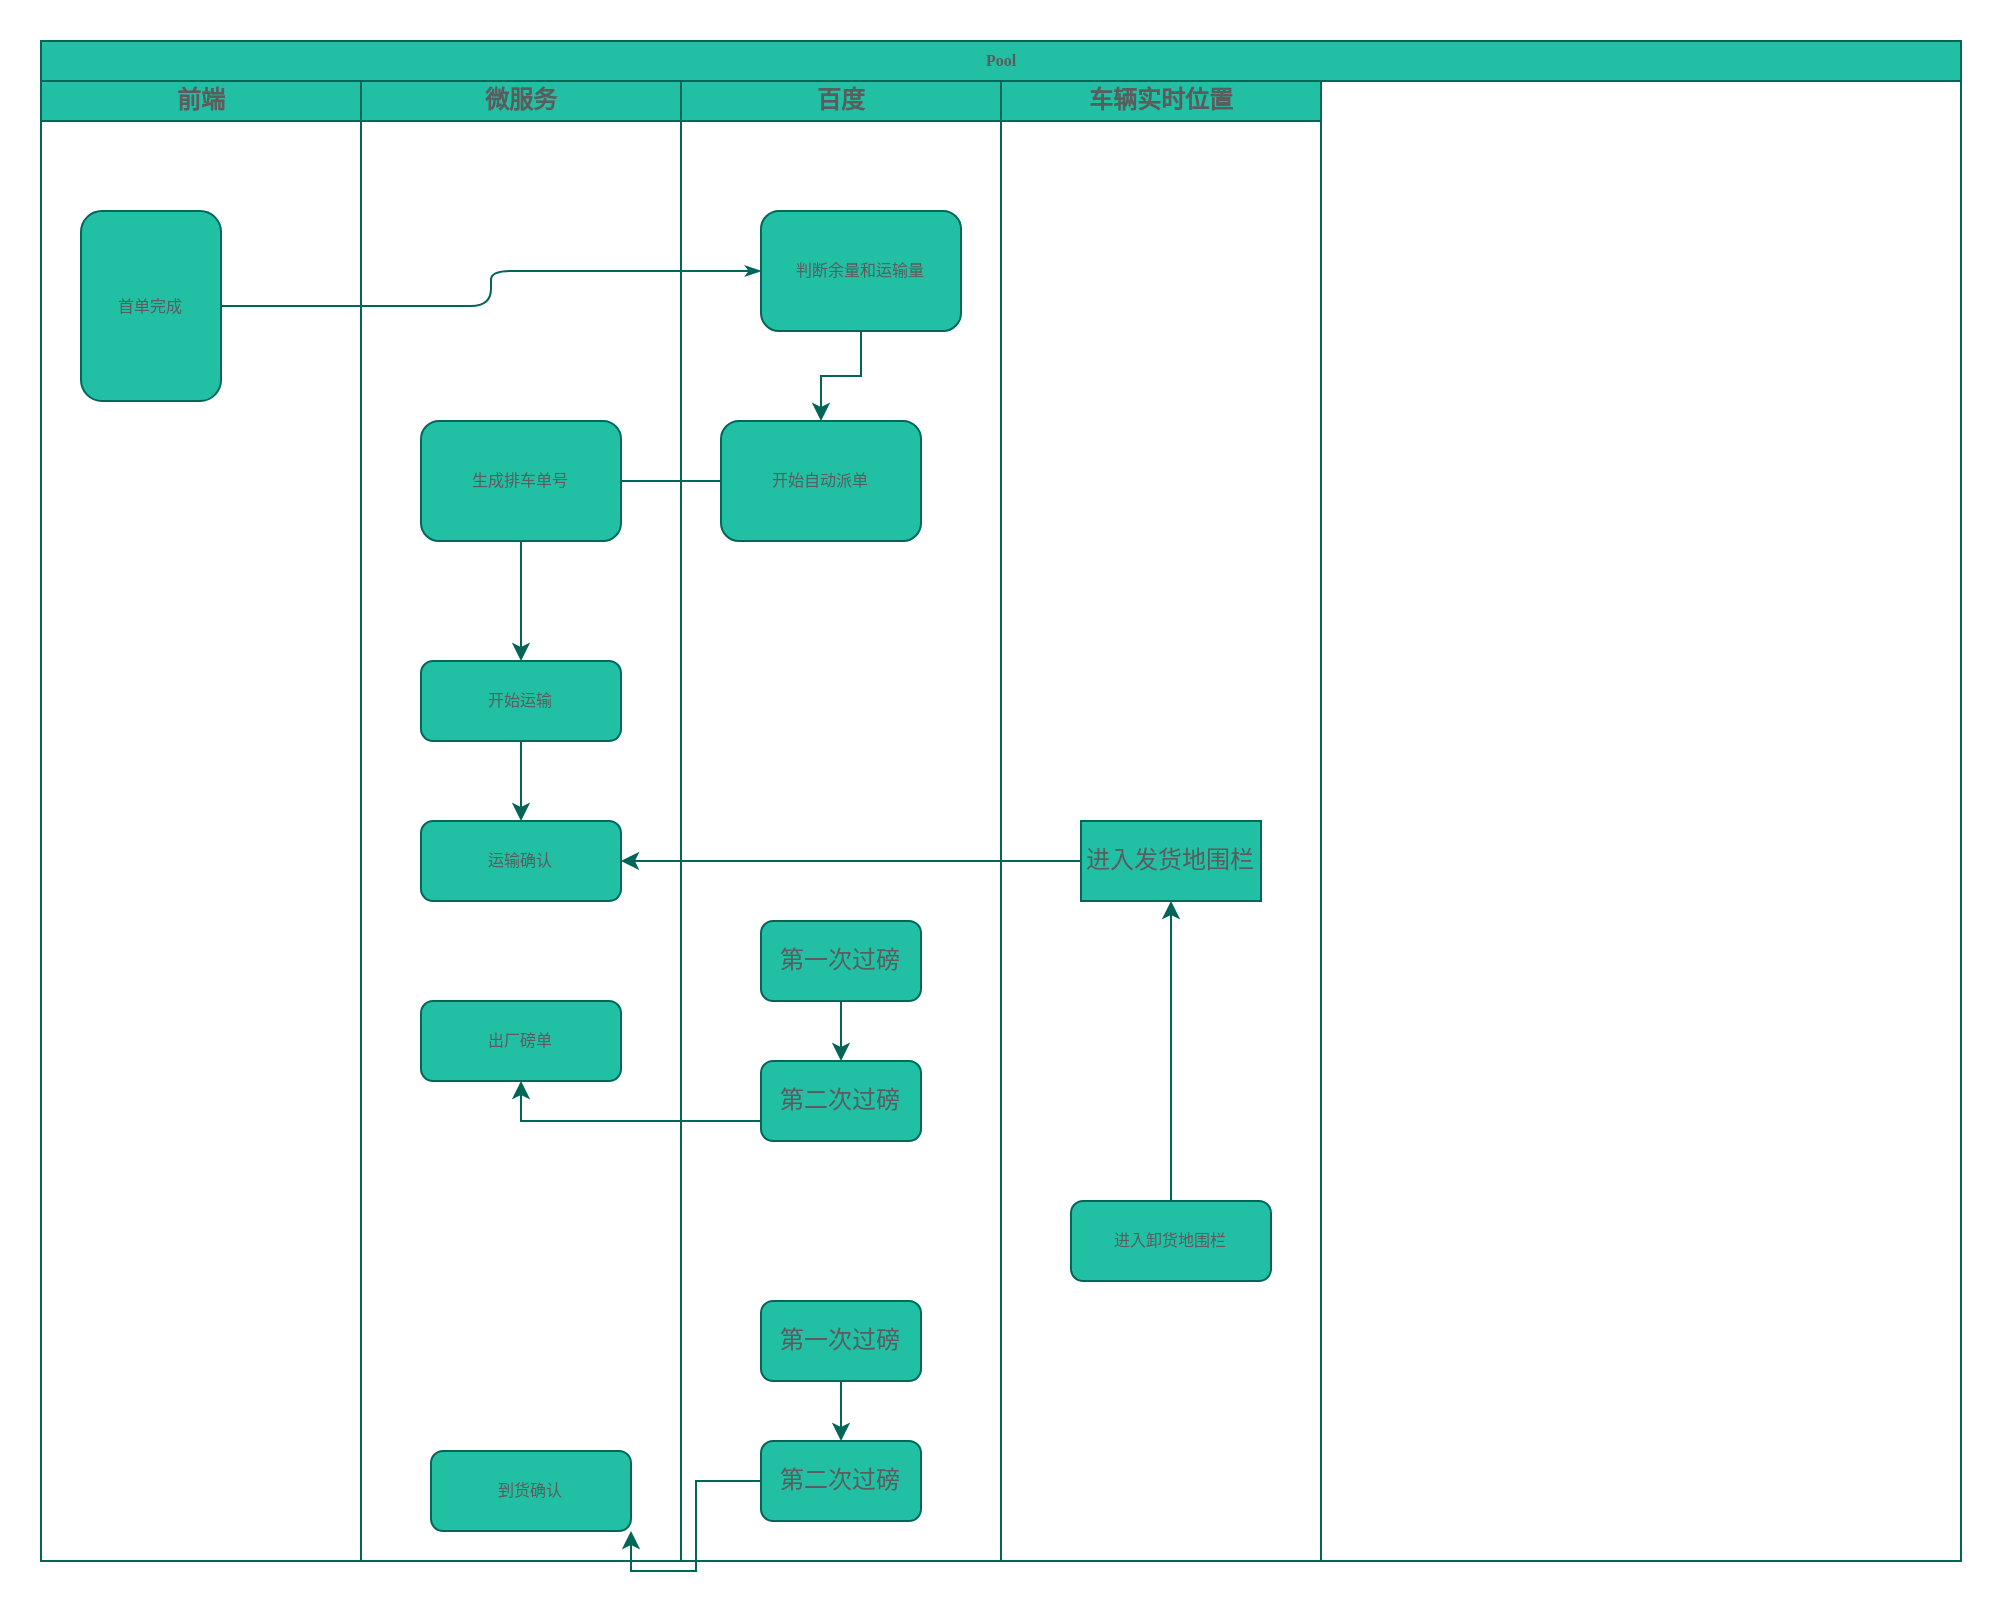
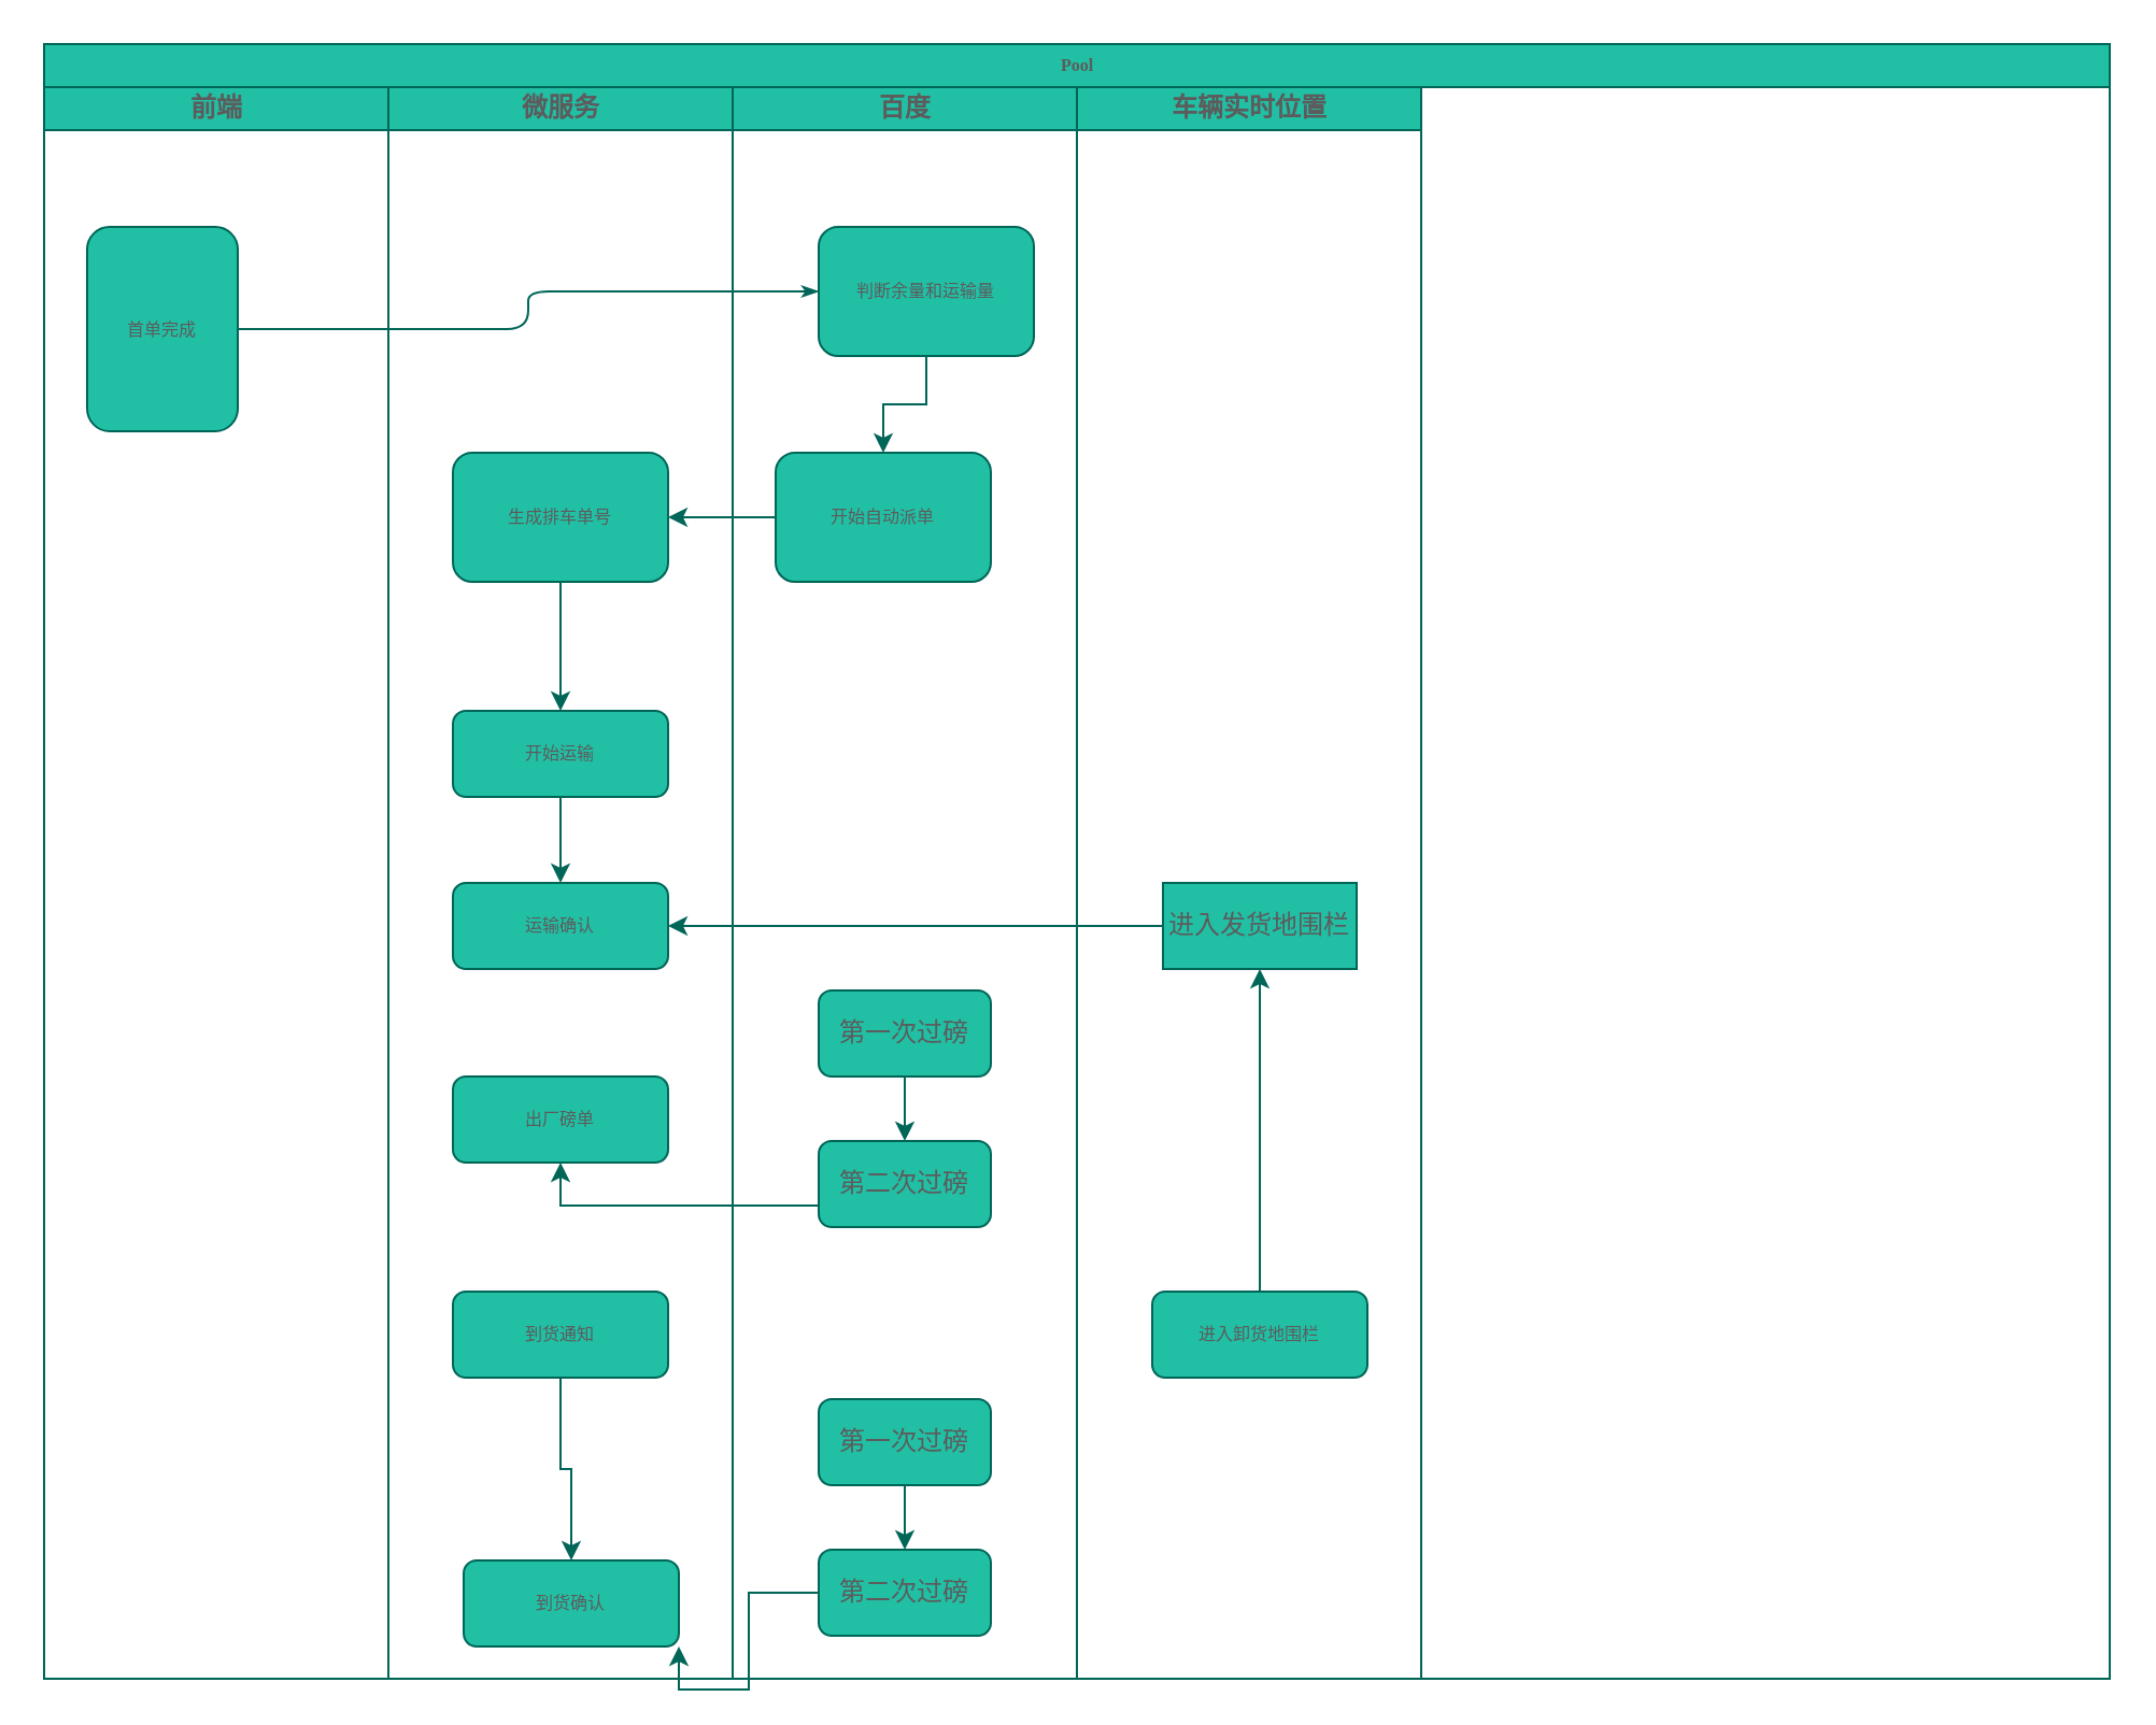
  <mxCell id="0" />
  <mxCell id="1" parent="0" />
  <mxCell id="2" value="Pool" style="swimlane;html=1;childLayout=stackLayout;startSize=20;rounded=0;shadow=0;labelBackgroundColor=none;strokeWidth=1;fontFamily=Verdana;fontSize=8;align=center;fillColor=#21C0A5;fontColor=#5C5C5C;strokeColor=#006658;" parent="1" vertex="1"><mxGeometry x="20" y="20" width="960" height="760" as="geometry" /></mxCell>
  <mxCell id="3" value="前端" style="swimlane;html=1;startSize=20;fillColor=#21C0A5;fontColor=#5C5C5C;strokeColor=#006658;labelBackgroundColor=none;" parent="2" vertex="1"><mxGeometry y="20" width="160" height="740" as="geometry" /></mxCell>
  <mxCell id="4" value="首单完成" style="rounded=1;whiteSpace=wrap;html=1;shadow=0;labelBackgroundColor=none;strokeWidth=1;fontFamily=Verdana;fontSize=8;align=center;fillColor=#21C0A5;strokeColor=#006658;fontColor=#5C5C5C;" parent="3" vertex="1"><mxGeometry x="20" y="65" width="70" height="95" as="geometry" /></mxCell>
  <mxCell id="5" style="edgeStyle=orthogonalEdgeStyle;rounded=1;html=1;labelBackgroundColor=none;startArrow=none;startFill=0;startSize=5;endArrow=classicThin;endFill=1;endSize=5;jettySize=auto;orthogonalLoop=1;strokeWidth=1;fontFamily=Verdana;fontSize=8;entryX=0;entryY=0.5;entryDx=0;entryDy=0;strokeColor=#006658;fontColor=default;" parent="2" source="4" target="18" edge="1"><mxGeometry relative="1" as="geometry"><mxPoint x="190" y="115" as="targetPoint" /></mxGeometry></mxCell>
  <mxCell id="6" value="微服务" style="swimlane;html=1;startSize=20;fillColor=#21C0A5;fontColor=#5C5C5C;strokeColor=#006658;labelBackgroundColor=none;" parent="2" vertex="1"><mxGeometry x="160" y="20" width="160" height="740" as="geometry" /></mxCell>
  <mxCell id="7" value="" style="edgeStyle=orthogonalEdgeStyle;rounded=0;orthogonalLoop=1;jettySize=auto;html=1;labelBackgroundColor=none;strokeColor=#006658;fontColor=default;" edge="1" parent="6" source="8" target="10"><mxGeometry relative="1" as="geometry" /></mxCell>
  <mxCell id="8" value="生成排车单号" style="rounded=1;whiteSpace=wrap;html=1;shadow=0;labelBackgroundColor=none;strokeWidth=1;fontFamily=Verdana;fontSize=8;align=center;fillColor=#21C0A5;strokeColor=#006658;fontColor=#5C5C5C;" parent="6" vertex="1"><mxGeometry x="30" y="170" width="100" height="60" as="geometry" /></mxCell>
  <mxCell id="9" value="" style="edgeStyle=orthogonalEdgeStyle;rounded=0;orthogonalLoop=1;jettySize=auto;html=1;labelBackgroundColor=none;strokeColor=#006658;fontColor=default;" edge="1" parent="6" source="10" target="11"><mxGeometry relative="1" as="geometry" /></mxCell>
  <mxCell id="10" value="开始运输" style="whiteSpace=wrap;html=1;fontSize=8;fontFamily=Verdana;rounded=1;shadow=0;labelBackgroundColor=none;strokeWidth=1;fillColor=#21C0A5;strokeColor=#006658;fontColor=#5C5C5C;" vertex="1" parent="6"><mxGeometry x="30" y="290" width="100" height="40" as="geometry" /></mxCell>
  <mxCell id="11" value="运输确认" style="whiteSpace=wrap;html=1;fontSize=8;fontFamily=Verdana;rounded=1;shadow=0;labelBackgroundColor=none;strokeWidth=1;fillColor=#21C0A5;strokeColor=#006658;fontColor=#5C5C5C;" vertex="1" parent="6"><mxGeometry x="30" y="370" width="100" height="40" as="geometry" /></mxCell>
  <mxCell id="12" value="出厂磅单" style="whiteSpace=wrap;html=1;fontSize=8;fontFamily=Verdana;rounded=1;shadow=0;labelBackgroundColor=none;strokeWidth=1;fillColor=#21C0A5;strokeColor=#006658;fontColor=#5C5C5C;" vertex="1" parent="6"><mxGeometry x="30" y="460" width="100" height="40" as="geometry" /></mxCell>
+ <mxCell id="13" value="" style="edgeStyle=orthogonalEdgeStyle;rounded=0;orthogonalLoop=1;jettySize=auto;html=1;labelBackgroundColor=none;strokeColor=#006658;fontColor=default;" edge="1" parent="6" source="14" target="15"><mxGeometry relative="1" as="geometry" /></mxCell>
+ <mxCell id="14" value="到货通知" style="whiteSpace=wrap;html=1;fontSize=8;fontFamily=Verdana;rounded=1;shadow=0;labelBackgroundColor=none;strokeWidth=1;fillColor=#21C0A5;strokeColor=#006658;fontColor=#5C5C5C;" vertex="1" parent="6"><mxGeometry x="30" y="560" width="100" height="40" as="geometry" /></mxCell>
  <mxCell id="15" value="到货确认" style="whiteSpace=wrap;html=1;fontSize=8;fontFamily=Verdana;rounded=1;shadow=0;labelBackgroundColor=none;strokeWidth=1;fillColor=#21C0A5;strokeColor=#006658;fontColor=#5C5C5C;" vertex="1" parent="6"><mxGeometry x="35" y="685" width="100" height="40" as="geometry" /></mxCell>
  <mxCell id="16" value="百度" style="swimlane;html=1;startSize=20;fillColor=#21C0A5;fontColor=#5C5C5C;strokeColor=#006658;labelBackgroundColor=none;" parent="2" vertex="1"><mxGeometry x="320" y="20" width="160" height="740" as="geometry" /></mxCell>
  <mxCell id="17" value="" style="edgeStyle=orthogonalEdgeStyle;rounded=0;orthogonalLoop=1;jettySize=auto;html=1;labelBackgroundColor=none;strokeColor=#006658;fontColor=default;" edge="1" parent="16" source="18" target="19"><mxGeometry relative="1" as="geometry" /></mxCell>
  <mxCell id="18" value="判断余量和运输量" style="rounded=1;whiteSpace=wrap;html=1;shadow=0;labelBackgroundColor=none;strokeWidth=1;fontFamily=Verdana;fontSize=8;align=center;fillColor=#21C0A5;strokeColor=#006658;fontColor=#5C5C5C;" vertex="1" parent="16"><mxGeometry x="40" y="65" width="100" height="60" as="geometry" /></mxCell>
  <mxCell id="19" value="开始自动派单" style="rounded=1;whiteSpace=wrap;html=1;shadow=0;labelBackgroundColor=none;strokeWidth=1;fontFamily=Verdana;fontSize=8;align=center;fillColor=#21C0A5;strokeColor=#006658;fontColor=#5C5C5C;" vertex="1" parent="16"><mxGeometry x="20" y="170" width="100" height="60" as="geometry" /></mxCell>
  <mxCell id="20" value="" style="edgeStyle=orthogonalEdgeStyle;rounded=0;orthogonalLoop=1;jettySize=auto;html=1;labelBackgroundColor=none;strokeColor=#006658;fontColor=default;" edge="1" parent="16" source="21" target="22"><mxGeometry relative="1" as="geometry" /></mxCell>
  <mxCell id="21" value="第一次过磅" style="rounded=1;whiteSpace=wrap;html=1;labelBackgroundColor=none;fillColor=#21C0A5;strokeColor=#006658;fontColor=#5C5C5C;" vertex="1" parent="16"><mxGeometry x="40" y="420" width="80" height="40" as="geometry" /></mxCell>
  <mxCell id="22" value="第二次过磅" style="rounded=1;whiteSpace=wrap;html=1;labelBackgroundColor=none;fillColor=#21C0A5;strokeColor=#006658;fontColor=#5C5C5C;" vertex="1" parent="16"><mxGeometry x="40" y="490" width="80" height="40" as="geometry" /></mxCell>
  <mxCell id="23" value="第一次过磅" style="rounded=1;whiteSpace=wrap;html=1;labelBackgroundColor=none;fillColor=#21C0A5;strokeColor=#006658;fontColor=#5C5C5C;" vertex="1" parent="16"><mxGeometry x="40" y="610" width="80" height="40" as="geometry" /></mxCell>
  <mxCell id="24" value="第二次过磅" style="rounded=1;whiteSpace=wrap;html=1;labelBackgroundColor=none;fillColor=#21C0A5;strokeColor=#006658;fontColor=#5C5C5C;" vertex="1" parent="16"><mxGeometry x="40" y="680" width="80" height="40" as="geometry" /></mxCell>
  <mxCell id="25" value="" style="edgeStyle=orthogonalEdgeStyle;rounded=0;orthogonalLoop=1;jettySize=auto;html=1;labelBackgroundColor=none;strokeColor=#006658;fontColor=default;" edge="1" parent="16" source="23" target="24"><mxGeometry relative="1" as="geometry" /></mxCell>
- <mxCell id="26" value="" style="edgeStyle=orthogonalEdgeStyle;rounded=0;orthogonalLoop=1;jettySize=auto;html=1;labelBackgroundColor=none;strokeColor=#006658;fontColor=default;endArrow=none;" edge="1" parent="2" source="19" target="8"><mxGeometry relative="1" as="geometry" /></mxCell>
+ <mxCell id="26" value="" style="edgeStyle=orthogonalEdgeStyle;rounded=0;orthogonalLoop=1;jettySize=auto;html=1;labelBackgroundColor=none;strokeColor=#006658;fontColor=default;" edge="1" parent="2" source="19" target="8"><mxGeometry relative="1" as="geometry" /></mxCell>
  <mxCell id="27" style="edgeStyle=orthogonalEdgeStyle;rounded=0;orthogonalLoop=1;jettySize=auto;html=1;entryX=1;entryY=0.5;entryDx=0;entryDy=0;labelBackgroundColor=none;strokeColor=#006658;fontColor=default;" edge="1" parent="2" source="29" target="11"><mxGeometry relative="1" as="geometry" /></mxCell>
  <mxCell id="28" value="车辆实时位置" style="swimlane;html=1;startSize=20;fillColor=#21C0A5;fontColor=#5C5C5C;strokeColor=#006658;labelBackgroundColor=none;" parent="2" vertex="1"><mxGeometry x="480" y="20" width="160" height="740" as="geometry" /></mxCell>
  <mxCell id="29" value="进入发货地围栏" style="rounded=0;whiteSpace=wrap;html=1;labelBackgroundColor=none;fillColor=#21C0A5;strokeColor=#006658;fontColor=#5C5C5C;" vertex="1" parent="28"><mxGeometry x="40" y="370" width="90" height="40" as="geometry" /></mxCell>
  <mxCell id="30" value="进入卸货地围栏" style="whiteSpace=wrap;html=1;fontSize=8;fontFamily=Verdana;rounded=1;shadow=0;labelBackgroundColor=none;strokeWidth=1;fillColor=#21C0A5;strokeColor=#006658;fontColor=#5C5C5C;" vertex="1" parent="28"><mxGeometry x="35" y="560" width="100" height="40" as="geometry" /></mxCell>
  <mxCell id="31" style="edgeStyle=orthogonalEdgeStyle;rounded=0;orthogonalLoop=1;jettySize=auto;html=1;labelBackgroundColor=none;strokeColor=#006658;fontColor=default;" edge="1" parent="2" source="30" target="29"><mxGeometry relative="1" as="geometry" /></mxCell>
  <mxCell id="32" style="edgeStyle=orthogonalEdgeStyle;rounded=0;orthogonalLoop=1;jettySize=auto;html=1;entryX=0.5;entryY=1;entryDx=0;entryDy=0;labelBackgroundColor=none;strokeColor=#006658;fontColor=default;" edge="1" parent="2" source="22" target="12"><mxGeometry relative="1" as="geometry"><Array as="points"><mxPoint x="240" y="540" /></Array></mxGeometry></mxCell>
  <mxCell id="33" style="edgeStyle=orthogonalEdgeStyle;rounded=0;orthogonalLoop=1;jettySize=auto;html=1;entryX=1;entryY=1;entryDx=0;entryDy=0;labelBackgroundColor=none;strokeColor=#006658;fontColor=default;" edge="1" parent="2" source="24" target="15"><mxGeometry relative="1" as="geometry" /></mxCell>
